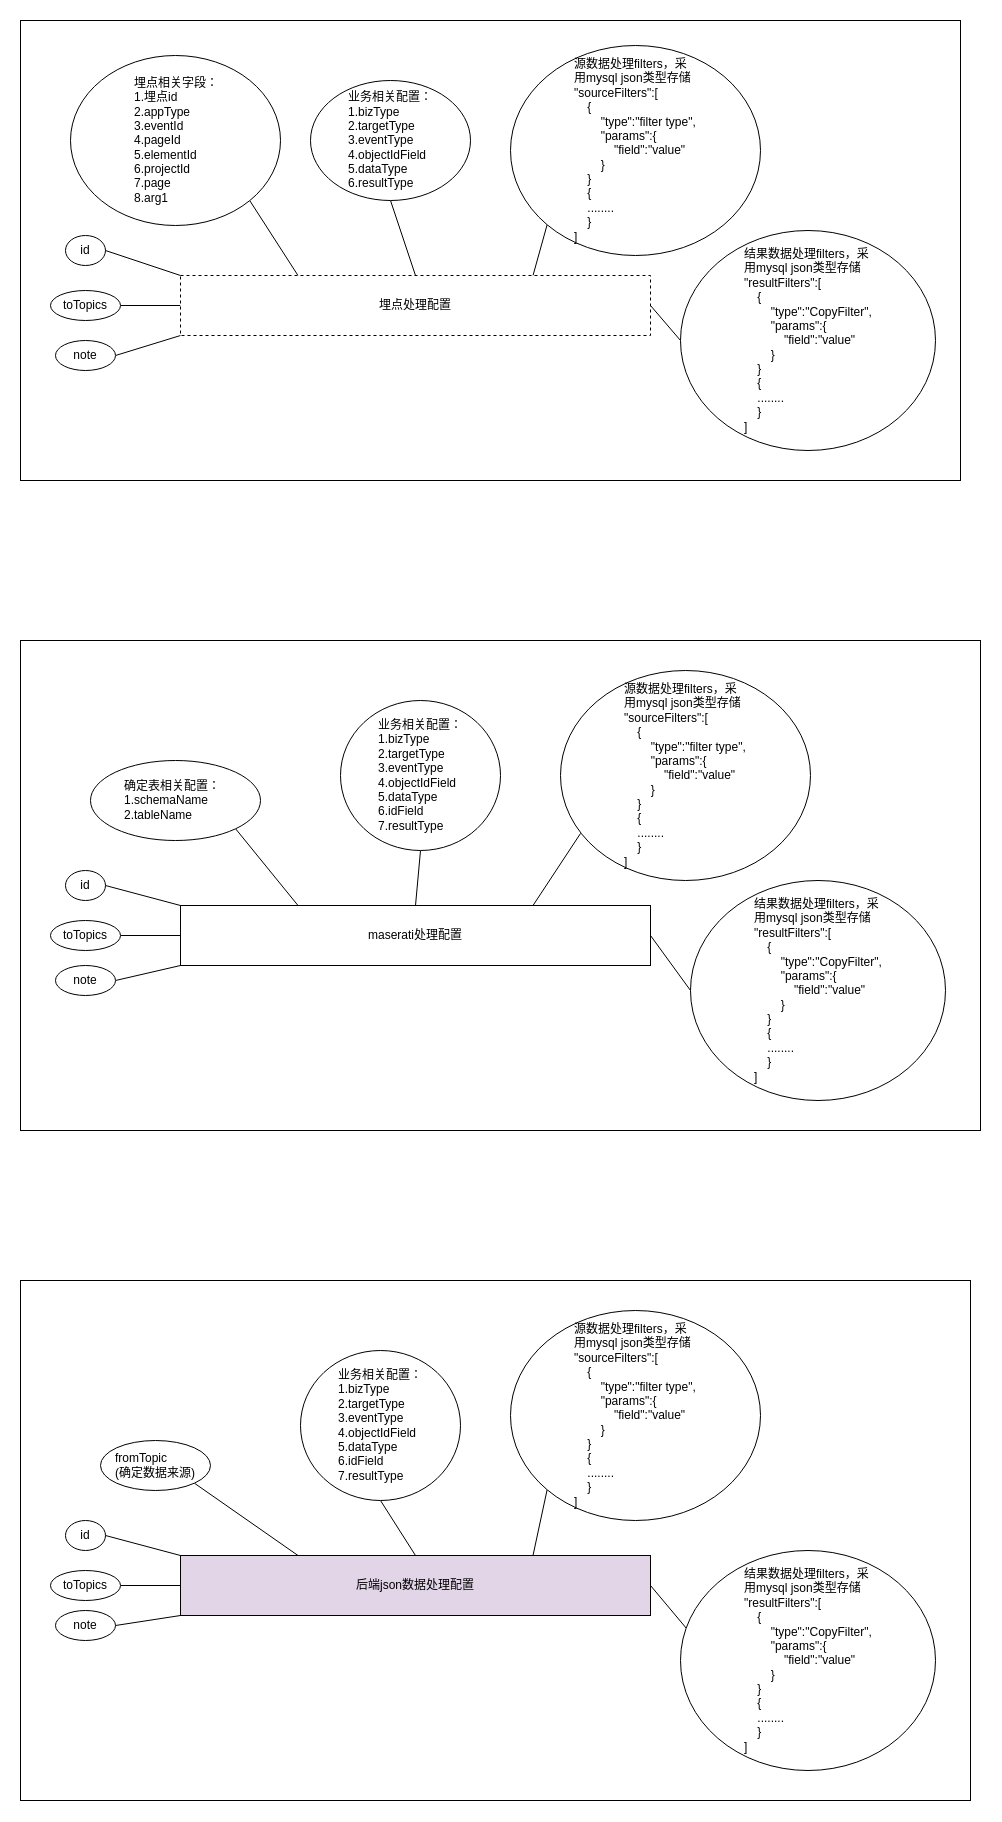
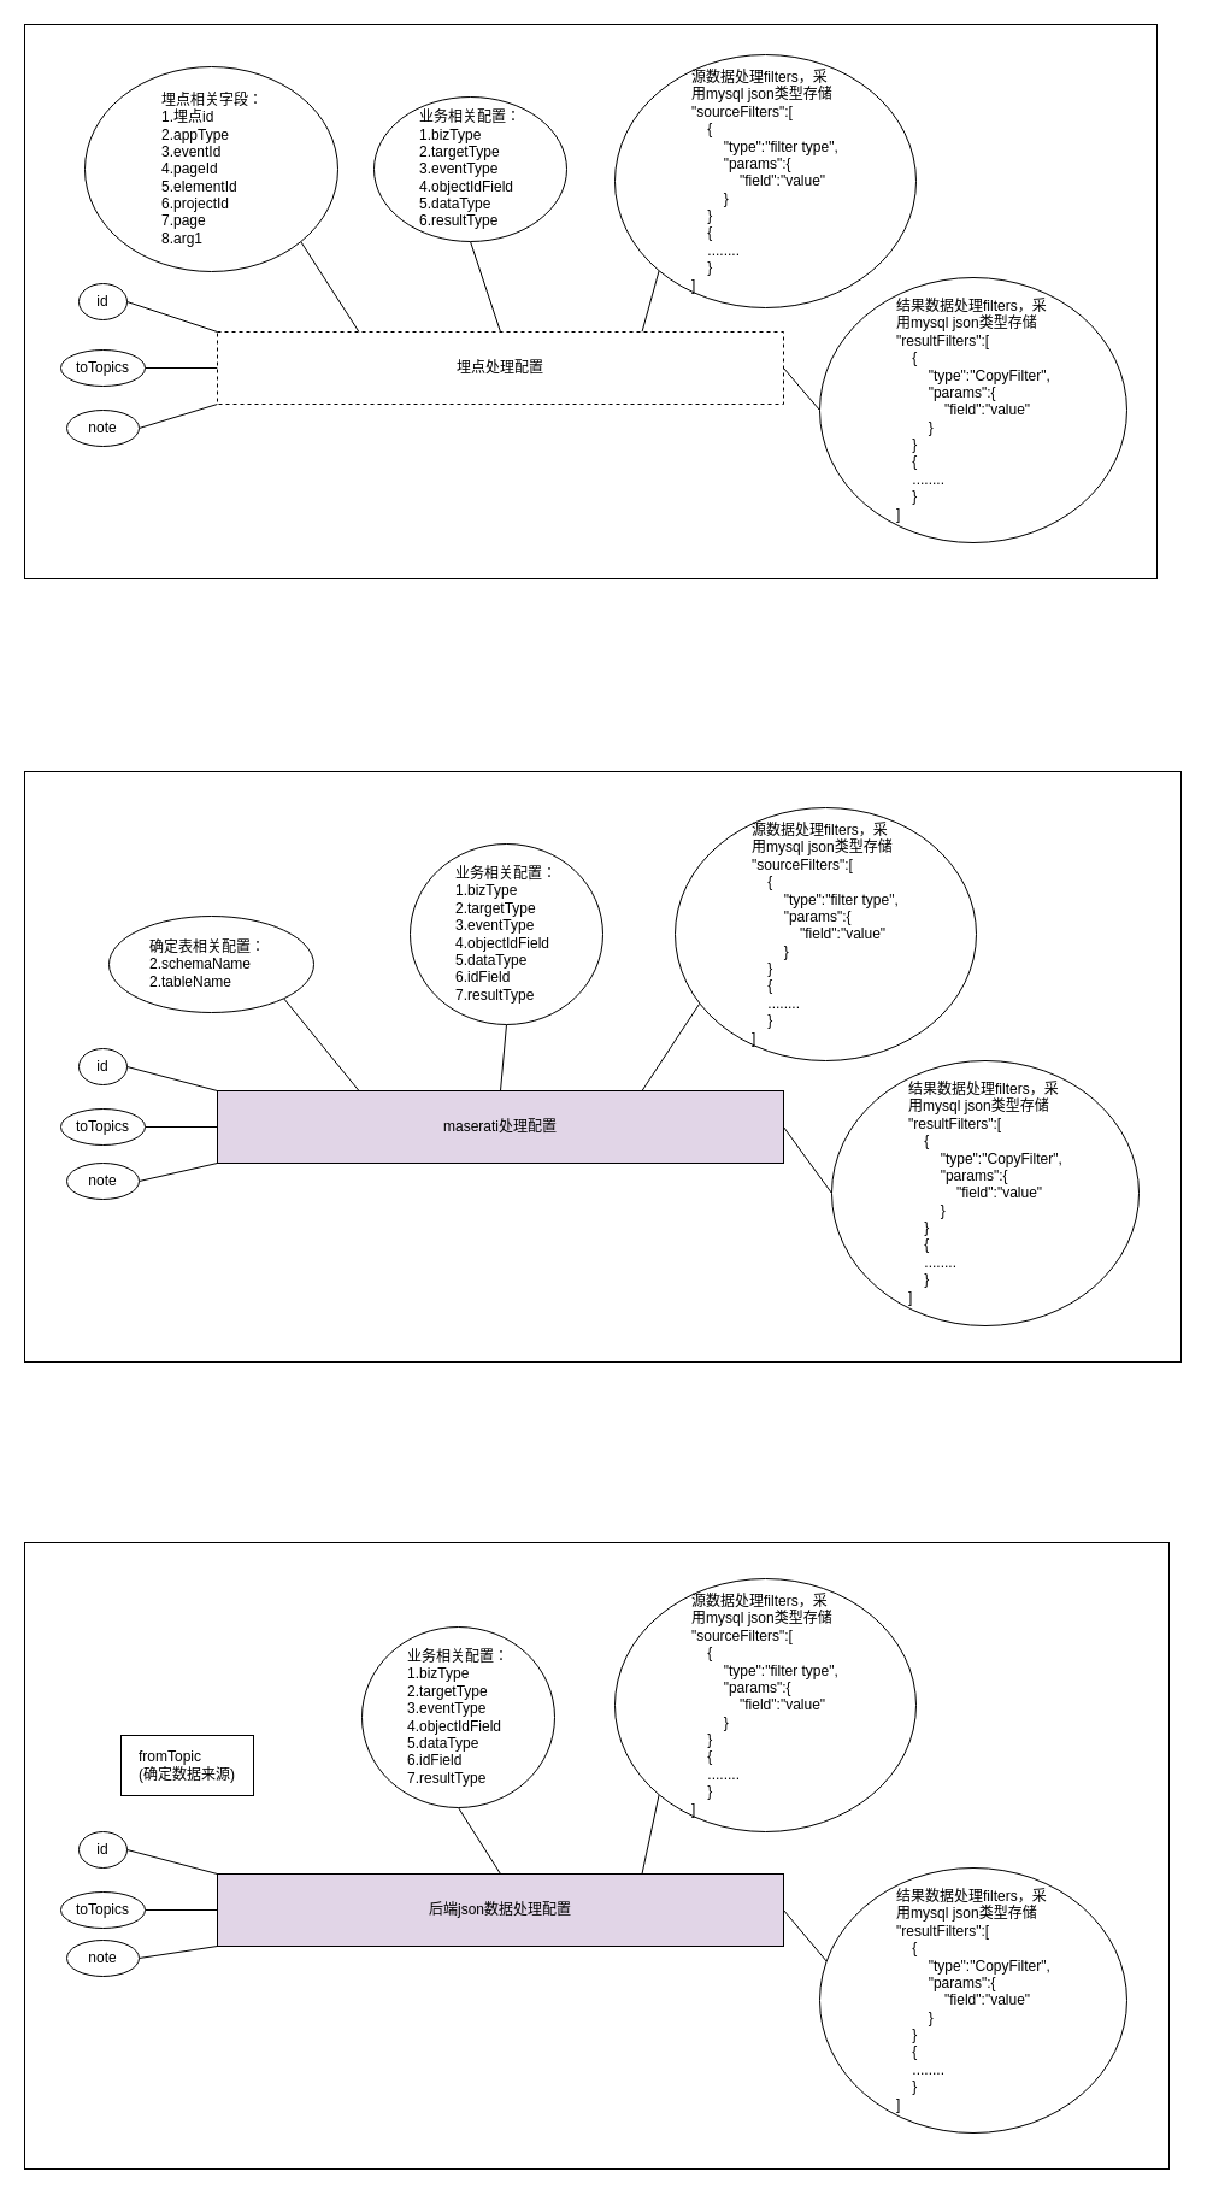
  <mxCell id="0" />
  <mxCell id="1" parent="0" />
  <mxCell id="2" value="" style="rounded=0;whiteSpace=wrap;html=1;align=left;" parent="1" vertex="1"><mxGeometry x="20" y="20" width="940" height="460" as="geometry" /></mxCell>
  <mxCell id="3" style="rounded=0;orthogonalLoop=1;jettySize=auto;html=1;exitX=0;exitY=0.5;exitDx=0;exitDy=0;entryX=1;entryY=0.5;entryDx=0;entryDy=0;endArrow=none;endFill=0;" parent="1" source="9" target="12" edge="1"><mxGeometry relative="1" as="geometry" /></mxCell>
  <mxCell id="4" style="edgeStyle=none;rounded=0;orthogonalLoop=1;jettySize=auto;html=1;exitX=0.25;exitY=0;exitDx=0;exitDy=0;entryX=1;entryY=1;entryDx=0;entryDy=0;endArrow=none;endFill=0;" parent="1" source="9" target="11" edge="1"><mxGeometry relative="1" as="geometry" /></mxCell>
  <mxCell id="5" style="edgeStyle=none;rounded=0;orthogonalLoop=1;jettySize=auto;html=1;exitX=0.75;exitY=0;exitDx=0;exitDy=0;entryX=0;entryY=1;entryDx=0;entryDy=0;endArrow=none;endFill=0;" parent="1" source="9" target="13" edge="1"><mxGeometry relative="1" as="geometry" /></mxCell>
  <mxCell id="6" style="edgeStyle=none;rounded=0;orthogonalLoop=1;jettySize=auto;html=1;exitX=0;exitY=1;exitDx=0;exitDy=0;entryX=1;entryY=0.5;entryDx=0;entryDy=0;endArrow=none;endFill=0;" parent="1" source="9" target="15" edge="1"><mxGeometry relative="1" as="geometry" /></mxCell>
  <mxCell id="7" style="edgeStyle=none;rounded=0;orthogonalLoop=1;jettySize=auto;html=1;exitX=1;exitY=0.5;exitDx=0;exitDy=0;entryX=0;entryY=0.5;entryDx=0;entryDy=0;endArrow=none;endFill=0;" parent="1" source="9" target="16" edge="1"><mxGeometry relative="1" as="geometry" /></mxCell>
  <mxCell id="8" style="edgeStyle=none;rounded=0;orthogonalLoop=1;jettySize=auto;html=1;exitX=0.5;exitY=0;exitDx=0;exitDy=0;entryX=0.5;entryY=1;entryDx=0;entryDy=0;endArrow=none;endFill=0;" parent="1" source="9" target="47" edge="1"><mxGeometry relative="1" as="geometry" /></mxCell>
  <mxCell id="9" value="埋点处理配置" style="rounded=0;whiteSpace=wrap;html=1;dashed=1;" parent="1" vertex="1"><mxGeometry x="180" y="275" width="470" height="60" as="geometry" /></mxCell>
  <mxCell id="10" value="id" style="ellipse;whiteSpace=wrap;html=1;" parent="1" vertex="1"><mxGeometry x="65" y="235" width="40" height="30" as="geometry" /></mxCell>
  <mxCell id="11" value="埋点相关字段：&lt;br&gt;1.埋点id&lt;br&gt;2.appType&lt;br&gt;3.eventId&lt;br&gt;4.pageId&lt;br&gt;5.elementId&lt;br&gt;6.projectId&lt;br&gt;7.page&lt;br&gt;8.arg1" style="ellipse;whiteSpace=wrap;html=1;align=left;spacingTop=0;spacing=64;" parent="1" vertex="1"><mxGeometry x="70" y="55" width="210" height="170" as="geometry" /></mxCell>
  <mxCell id="12" value="toTopics" style="ellipse;whiteSpace=wrap;html=1;" parent="1" vertex="1"><mxGeometry x="50" y="290" width="70" height="30" as="geometry" /></mxCell>
  <mxCell id="13" value="源数据处理filters，采用mysql json类型存储&lt;br&gt;&quot;sourceFilters&quot;:[&lt;br&gt;&amp;nbsp; &amp;nbsp; {&lt;br&gt;&amp;nbsp; &amp;nbsp; &amp;nbsp; &amp;nbsp; &quot;type&quot;:&quot;filter type&quot;,&lt;br&gt;&amp;nbsp; &amp;nbsp; &amp;nbsp; &amp;nbsp; &quot;params&quot;:{&lt;br&gt;&amp;nbsp; &amp;nbsp; &amp;nbsp; &amp;nbsp; &amp;nbsp; &amp;nbsp; &quot;field&quot;:&quot;value&quot;&lt;br&gt;&amp;nbsp; &amp;nbsp; &amp;nbsp; &amp;nbsp; }&lt;br&gt;&amp;nbsp; &amp;nbsp; }&lt;br&gt;&amp;nbsp; &amp;nbsp; {&lt;br&gt;&amp;nbsp; &amp;nbsp; ........&lt;br&gt;&amp;nbsp; &amp;nbsp; }&lt;br&gt;]" style="ellipse;whiteSpace=wrap;html=1;align=left;spacingTop=0;spacing=64;" parent="1" vertex="1"><mxGeometry x="510" y="45" width="250" height="210" as="geometry" /></mxCell>
  <mxCell id="14" value="" style="endArrow=none;html=1;entryX=1;entryY=0.5;entryDx=0;entryDy=0;exitX=0;exitY=0;exitDx=0;exitDy=0;" parent="1" source="9" target="10" edge="1"><mxGeometry width="50" height="50" relative="1" as="geometry"><mxPoint x="570" y="400" as="sourcePoint" /><mxPoint x="620" y="350" as="targetPoint" /></mxGeometry></mxCell>
  <mxCell id="15" value="note" style="ellipse;whiteSpace=wrap;html=1;" parent="1" vertex="1"><mxGeometry x="55" y="340" width="60" height="30" as="geometry" /></mxCell>
  <mxCell id="16" value="结果数据处理filters，采用mysql json类型存储&lt;br&gt;&quot;resultFilters&quot;:[&lt;br&gt;&amp;nbsp; &amp;nbsp; {&lt;br&gt;&amp;nbsp; &amp;nbsp; &amp;nbsp; &amp;nbsp; &quot;type&quot;:&quot;CopyFilter&quot;,&lt;br&gt;&amp;nbsp; &amp;nbsp; &amp;nbsp; &amp;nbsp; &quot;params&quot;:{&lt;br&gt;&amp;nbsp; &amp;nbsp; &amp;nbsp; &amp;nbsp; &amp;nbsp; &amp;nbsp; &quot;field&quot;:&quot;value&quot;&lt;br&gt;&amp;nbsp; &amp;nbsp; &amp;nbsp; &amp;nbsp; }&lt;br&gt;&amp;nbsp; &amp;nbsp; }&lt;br&gt;&amp;nbsp; &amp;nbsp; {&lt;br&gt;&amp;nbsp; &amp;nbsp; ........&lt;br&gt;&amp;nbsp; &amp;nbsp; }&lt;br&gt;]" style="ellipse;whiteSpace=wrap;html=1;align=left;spacingTop=0;spacing=64;" parent="1" vertex="1"><mxGeometry x="680" y="230" width="255" height="220" as="geometry" /></mxCell>
  <mxCell id="17" value="" style="rounded=0;whiteSpace=wrap;html=1;align=left;" parent="1" vertex="1"><mxGeometry x="20" y="640" width="960" height="490" as="geometry" /></mxCell>
  <mxCell id="18" style="rounded=0;orthogonalLoop=1;jettySize=auto;html=1;exitX=0;exitY=0.5;exitDx=0;exitDy=0;entryX=1;entryY=0.5;entryDx=0;entryDy=0;endArrow=none;endFill=0;" parent="1" source="24" target="27" edge="1"><mxGeometry relative="1" as="geometry" /></mxCell>
  <mxCell id="19" style="edgeStyle=none;rounded=0;orthogonalLoop=1;jettySize=auto;html=1;exitX=0.25;exitY=0;exitDx=0;exitDy=0;entryX=1;entryY=1;entryDx=0;entryDy=0;endArrow=none;endFill=0;" parent="1" source="24" target="26" edge="1"><mxGeometry relative="1" as="geometry" /></mxCell>
  <mxCell id="20" style="edgeStyle=none;rounded=0;orthogonalLoop=1;jettySize=auto;html=1;exitX=0.75;exitY=0;exitDx=0;exitDy=0;entryX=0.08;entryY=0.776;entryDx=0;entryDy=0;endArrow=none;endFill=0;entryPerimeter=0;" parent="1" source="24" target="28" edge="1"><mxGeometry relative="1" as="geometry" /></mxCell>
  <mxCell id="21" style="edgeStyle=none;rounded=0;orthogonalLoop=1;jettySize=auto;html=1;exitX=0;exitY=1;exitDx=0;exitDy=0;entryX=1;entryY=0.5;entryDx=0;entryDy=0;endArrow=none;endFill=0;" parent="1" source="24" target="30" edge="1"><mxGeometry relative="1" as="geometry" /></mxCell>
  <mxCell id="22" style="edgeStyle=none;rounded=0;orthogonalLoop=1;jettySize=auto;html=1;exitX=1;exitY=0.5;exitDx=0;exitDy=0;entryX=0;entryY=0.5;entryDx=0;entryDy=0;endArrow=none;endFill=0;" parent="1" source="24" target="31" edge="1"><mxGeometry relative="1" as="geometry" /></mxCell>
  <mxCell id="23" style="edgeStyle=none;rounded=0;orthogonalLoop=1;jettySize=auto;html=1;exitX=0.5;exitY=0;exitDx=0;exitDy=0;entryX=0.5;entryY=1;entryDx=0;entryDy=0;endArrow=none;endFill=0;" parent="1" source="24" target="48" edge="1"><mxGeometry relative="1" as="geometry" /></mxCell>
- <mxCell id="24" value="maserati处理配置" style="rounded=0;whiteSpace=wrap;html=1;" parent="1" vertex="1"><mxGeometry x="180" y="905" width="470" height="60" as="geometry" /></mxCell>
+ <mxCell id="24" value="maserati处理配置" style="rounded=0;whiteSpace=wrap;html=1;fillColor=#e1d5e7;" parent="1" vertex="1"><mxGeometry x="180" y="905" width="470" height="60" as="geometry" /></mxCell>
  <mxCell id="25" value="id" style="ellipse;whiteSpace=wrap;html=1;" parent="1" vertex="1"><mxGeometry x="65" y="870" width="40" height="30" as="geometry" /></mxCell>
- <mxCell id="26" value="确定表相关配置：&lt;br&gt;1.schemaName&lt;br&gt;2.tableName" style="ellipse;whiteSpace=wrap;html=1;align=left;spacingTop=0;spacing=34;" parent="1" vertex="1"><mxGeometry x="90" y="760" width="170" height="80" as="geometry" /></mxCell>
+ <mxCell id="26" value="确定表相关配置：&lt;br&gt;2.schemaName&lt;br&gt;2.tableName" style="ellipse;whiteSpace=wrap;html=1;align=left;spacingTop=0;spacing=34;" parent="1" vertex="1"><mxGeometry x="90" y="760" width="170" height="80" as="geometry" /></mxCell>
  <mxCell id="27" value="toTopics" style="ellipse;whiteSpace=wrap;html=1;" parent="1" vertex="1"><mxGeometry x="50" y="920" width="70" height="30" as="geometry" /></mxCell>
  <mxCell id="28" value="源数据处理filters，采用mysql json类型存储&lt;br&gt;&quot;sourceFilters&quot;:[&lt;br&gt;&amp;nbsp; &amp;nbsp; {&lt;br&gt;&amp;nbsp; &amp;nbsp; &amp;nbsp; &amp;nbsp; &quot;type&quot;:&quot;filter type&quot;,&lt;br&gt;&amp;nbsp; &amp;nbsp; &amp;nbsp; &amp;nbsp; &quot;params&quot;:{&lt;br&gt;&amp;nbsp; &amp;nbsp; &amp;nbsp; &amp;nbsp; &amp;nbsp; &amp;nbsp; &quot;field&quot;:&quot;value&quot;&lt;br&gt;&amp;nbsp; &amp;nbsp; &amp;nbsp; &amp;nbsp; }&lt;br&gt;&amp;nbsp; &amp;nbsp; }&lt;br&gt;&amp;nbsp; &amp;nbsp; {&lt;br&gt;&amp;nbsp; &amp;nbsp; ........&lt;br&gt;&amp;nbsp; &amp;nbsp; }&lt;br&gt;]" style="ellipse;whiteSpace=wrap;html=1;align=left;spacingTop=0;spacing=64;" parent="1" vertex="1"><mxGeometry x="560" y="670" width="250" height="210" as="geometry" /></mxCell>
  <mxCell id="29" value="" style="endArrow=none;html=1;entryX=1;entryY=0.5;entryDx=0;entryDy=0;exitX=0;exitY=0;exitDx=0;exitDy=0;" parent="1" source="24" target="25" edge="1"><mxGeometry width="50" height="50" relative="1" as="geometry"><mxPoint x="570" y="1030" as="sourcePoint" /><mxPoint x="620" y="980" as="targetPoint" /></mxGeometry></mxCell>
  <mxCell id="30" value="note" style="ellipse;whiteSpace=wrap;html=1;" parent="1" vertex="1"><mxGeometry x="55" y="965" width="60" height="30" as="geometry" /></mxCell>
  <mxCell id="31" value="结果数据处理filters，采用mysql json类型存储&lt;br&gt;&quot;resultFilters&quot;:[&lt;br&gt;&amp;nbsp; &amp;nbsp; {&lt;br&gt;&amp;nbsp; &amp;nbsp; &amp;nbsp; &amp;nbsp; &quot;type&quot;:&quot;CopyFilter&quot;,&lt;br&gt;&amp;nbsp; &amp;nbsp; &amp;nbsp; &amp;nbsp; &quot;params&quot;:{&lt;br&gt;&amp;nbsp; &amp;nbsp; &amp;nbsp; &amp;nbsp; &amp;nbsp; &amp;nbsp; &quot;field&quot;:&quot;value&quot;&lt;br&gt;&amp;nbsp; &amp;nbsp; &amp;nbsp; &amp;nbsp; }&lt;br&gt;&amp;nbsp; &amp;nbsp; }&lt;br&gt;&amp;nbsp; &amp;nbsp; {&lt;br&gt;&amp;nbsp; &amp;nbsp; ........&lt;br&gt;&amp;nbsp; &amp;nbsp; }&lt;br&gt;]" style="ellipse;whiteSpace=wrap;html=1;align=left;spacingTop=0;spacing=64;" parent="1" vertex="1"><mxGeometry x="690" y="880" width="255" height="220" as="geometry" /></mxCell>
  <mxCell id="32" value="" style="rounded=0;whiteSpace=wrap;html=1;align=left;" parent="1" vertex="1"><mxGeometry x="20" y="1280" width="950" height="520" as="geometry" /></mxCell>
  <mxCell id="33" style="rounded=0;orthogonalLoop=1;jettySize=auto;html=1;exitX=0;exitY=0.5;exitDx=0;exitDy=0;entryX=1;entryY=0.5;entryDx=0;entryDy=0;endArrow=none;endFill=0;" parent="1" source="39" target="42" edge="1"><mxGeometry relative="1" as="geometry" /></mxCell>
- <mxCell id="34" style="edgeStyle=none;rounded=0;orthogonalLoop=1;jettySize=auto;html=1;exitX=0.25;exitY=0;exitDx=0;exitDy=0;entryX=1;entryY=1;entryDx=0;entryDy=0;endArrow=none;endFill=0;" parent="1" source="39" target="41" edge="1"><mxGeometry relative="1" as="geometry" /></mxCell>
  <mxCell id="35" style="edgeStyle=none;rounded=0;orthogonalLoop=1;jettySize=auto;html=1;exitX=0.75;exitY=0;exitDx=0;exitDy=0;entryX=0;entryY=1;entryDx=0;entryDy=0;endArrow=none;endFill=0;" parent="1" source="39" target="43" edge="1"><mxGeometry relative="1" as="geometry" /></mxCell>
  <mxCell id="36" style="edgeStyle=none;rounded=0;orthogonalLoop=1;jettySize=auto;html=1;exitX=0;exitY=1;exitDx=0;exitDy=0;entryX=1;entryY=0.5;entryDx=0;entryDy=0;endArrow=none;endFill=0;" parent="1" source="39" target="45" edge="1"><mxGeometry relative="1" as="geometry" /></mxCell>
  <mxCell id="37" style="edgeStyle=none;rounded=0;orthogonalLoop=1;jettySize=auto;html=1;exitX=1;exitY=0.5;exitDx=0;exitDy=0;entryX=0.024;entryY=0.355;entryDx=0;entryDy=0;endArrow=none;endFill=0;entryPerimeter=0;" parent="1" source="39" target="46" edge="1"><mxGeometry relative="1" as="geometry" /></mxCell>
  <mxCell id="38" style="edgeStyle=none;rounded=0;orthogonalLoop=1;jettySize=auto;html=1;exitX=0.5;exitY=0;exitDx=0;exitDy=0;entryX=0.5;entryY=1;entryDx=0;entryDy=0;endArrow=none;endFill=0;" parent="1" source="39" target="49" edge="1"><mxGeometry relative="1" as="geometry" /></mxCell>
  <mxCell id="39" value="后端json数据处理配置" style="rounded=0;whiteSpace=wrap;html=1;fillColor=#e1d5e7;" parent="1" vertex="1"><mxGeometry x="180" y="1555" width="470" height="60" as="geometry" /></mxCell>
  <mxCell id="40" value="id" style="ellipse;whiteSpace=wrap;html=1;" parent="1" vertex="1"><mxGeometry x="65" y="1520" width="40" height="30" as="geometry" /></mxCell>
- <mxCell id="41" value="fromTopic&lt;br&gt;(确定数据来源)" style="ellipse;whiteSpace=wrap;html=1;align=left;spacingTop=0;spacing=15;" parent="1" vertex="1"><mxGeometry x="100" y="1440" width="110" height="50" as="geometry" /></mxCell>
+ <mxCell id="41" value="fromTopic&lt;br&gt;(确定数据来源)" style="whiteSpace=wrap;html=1;align=left;spacingTop=0;spacing=15;rounded=0;" parent="1" vertex="1"><mxGeometry x="100" y="1440" width="110" height="50" as="geometry" /></mxCell>
  <mxCell id="42" value="toTopics" style="ellipse;whiteSpace=wrap;html=1;" parent="1" vertex="1"><mxGeometry x="50" y="1570" width="70" height="30" as="geometry" /></mxCell>
  <mxCell id="43" value="源数据处理filters，采用mysql json类型存储&lt;br&gt;&quot;sourceFilters&quot;:[&lt;br&gt;&amp;nbsp; &amp;nbsp; {&lt;br&gt;&amp;nbsp; &amp;nbsp; &amp;nbsp; &amp;nbsp; &quot;type&quot;:&quot;filter type&quot;,&lt;br&gt;&amp;nbsp; &amp;nbsp; &amp;nbsp; &amp;nbsp; &quot;params&quot;:{&lt;br&gt;&amp;nbsp; &amp;nbsp; &amp;nbsp; &amp;nbsp; &amp;nbsp; &amp;nbsp; &quot;field&quot;:&quot;value&quot;&lt;br&gt;&amp;nbsp; &amp;nbsp; &amp;nbsp; &amp;nbsp; }&lt;br&gt;&amp;nbsp; &amp;nbsp; }&lt;br&gt;&amp;nbsp; &amp;nbsp; {&lt;br&gt;&amp;nbsp; &amp;nbsp; ........&lt;br&gt;&amp;nbsp; &amp;nbsp; }&lt;br&gt;]" style="ellipse;whiteSpace=wrap;html=1;align=left;spacingTop=0;spacing=64;" parent="1" vertex="1"><mxGeometry x="510" y="1310" width="250" height="210" as="geometry" /></mxCell>
  <mxCell id="44" value="" style="endArrow=none;html=1;entryX=1;entryY=0.5;entryDx=0;entryDy=0;exitX=0;exitY=0;exitDx=0;exitDy=0;" parent="1" source="39" target="40" edge="1"><mxGeometry width="50" height="50" relative="1" as="geometry"><mxPoint x="570" y="1680" as="sourcePoint" /><mxPoint x="620" y="1630" as="targetPoint" /></mxGeometry></mxCell>
  <mxCell id="45" value="note" style="ellipse;whiteSpace=wrap;html=1;" parent="1" vertex="1"><mxGeometry x="55" y="1610" width="60" height="30" as="geometry" /></mxCell>
  <mxCell id="46" value="结果数据处理filters，采用mysql json类型存储&lt;br&gt;&quot;resultFilters&quot;:[&lt;br&gt;&amp;nbsp; &amp;nbsp; {&lt;br&gt;&amp;nbsp; &amp;nbsp; &amp;nbsp; &amp;nbsp; &quot;type&quot;:&quot;CopyFilter&quot;,&lt;br&gt;&amp;nbsp; &amp;nbsp; &amp;nbsp; &amp;nbsp; &quot;params&quot;:{&lt;br&gt;&amp;nbsp; &amp;nbsp; &amp;nbsp; &amp;nbsp; &amp;nbsp; &amp;nbsp; &quot;field&quot;:&quot;value&quot;&lt;br&gt;&amp;nbsp; &amp;nbsp; &amp;nbsp; &amp;nbsp; }&lt;br&gt;&amp;nbsp; &amp;nbsp; }&lt;br&gt;&amp;nbsp; &amp;nbsp; {&lt;br&gt;&amp;nbsp; &amp;nbsp; ........&lt;br&gt;&amp;nbsp; &amp;nbsp; }&lt;br&gt;]" style="ellipse;whiteSpace=wrap;html=1;align=left;spacingTop=0;spacing=64;" parent="1" vertex="1"><mxGeometry x="680" y="1550" width="255" height="220" as="geometry" /></mxCell>
  <mxCell id="47" value="业务相关配置：&lt;br&gt;1.bizType&lt;br&gt;2.targetType&lt;br&gt;3.eventType&lt;br&gt;4.objectIdField&lt;br&gt;5.dataType&lt;br&gt;6.&lt;span style=&quot;text-align: center&quot;&gt;resultType&lt;/span&gt;" style="ellipse;whiteSpace=wrap;html=1;align=left;spacingTop=0;spacing=38;" parent="1" vertex="1"><mxGeometry x="310" y="80" width="160" height="120" as="geometry" /></mxCell>
  <mxCell id="48" value="业务相关配置：&lt;br&gt;1.bizType&lt;br&gt;2.targetType&lt;br&gt;3.eventType&lt;br&gt;4.objectIdField&lt;br&gt;5.dataType&lt;br&gt;6.idField&lt;br&gt;7.&lt;span style=&quot;text-align: center&quot;&gt;resultType&lt;/span&gt;" style="ellipse;whiteSpace=wrap;html=1;align=left;spacingTop=0;spacing=38;" parent="1" vertex="1"><mxGeometry x="340" y="700" width="160" height="150" as="geometry" /></mxCell>
  <mxCell id="49" value="业务相关配置：&lt;br&gt;1.bizType&lt;br&gt;2.targetType&lt;br&gt;3.eventType&lt;br&gt;4.objectIdField&lt;br&gt;5.dataType&lt;br&gt;6.idField&lt;br&gt;7.&lt;span style=&quot;text-align: center&quot;&gt;resultType&lt;/span&gt;" style="ellipse;whiteSpace=wrap;html=1;align=left;spacingTop=0;spacing=38;" parent="1" vertex="1"><mxGeometry x="300" y="1350" width="160" height="150" as="geometry" /></mxCell>
